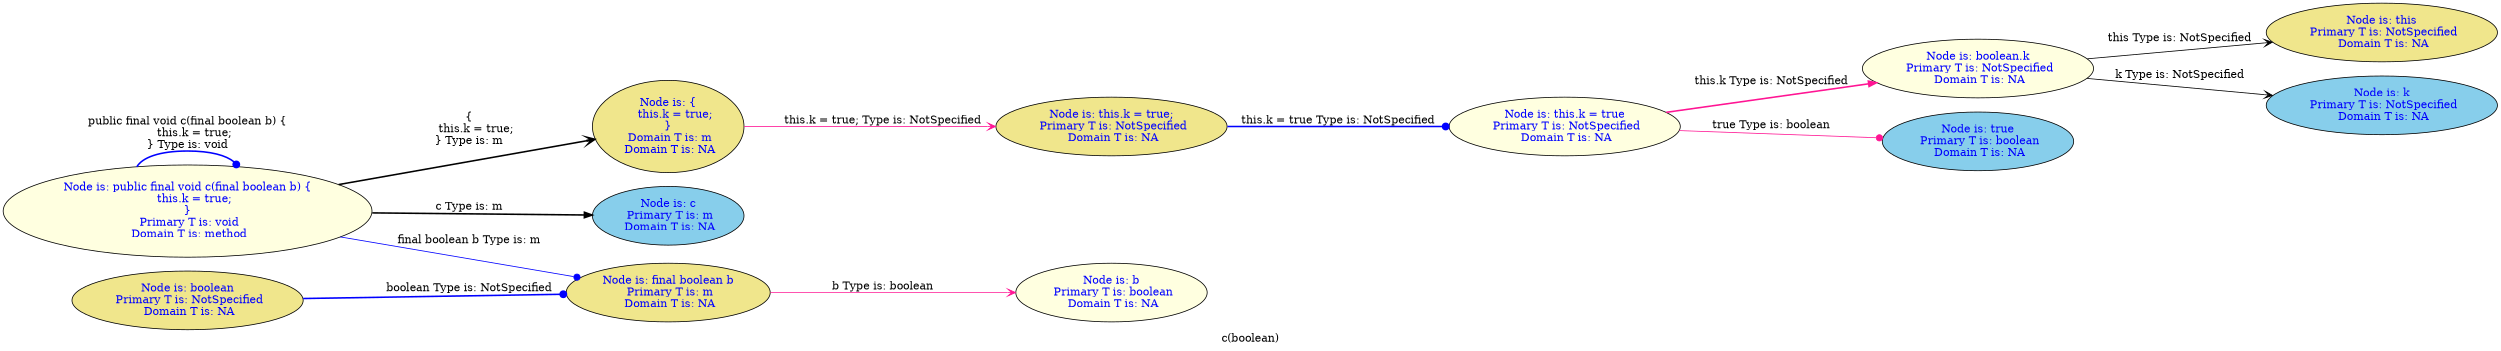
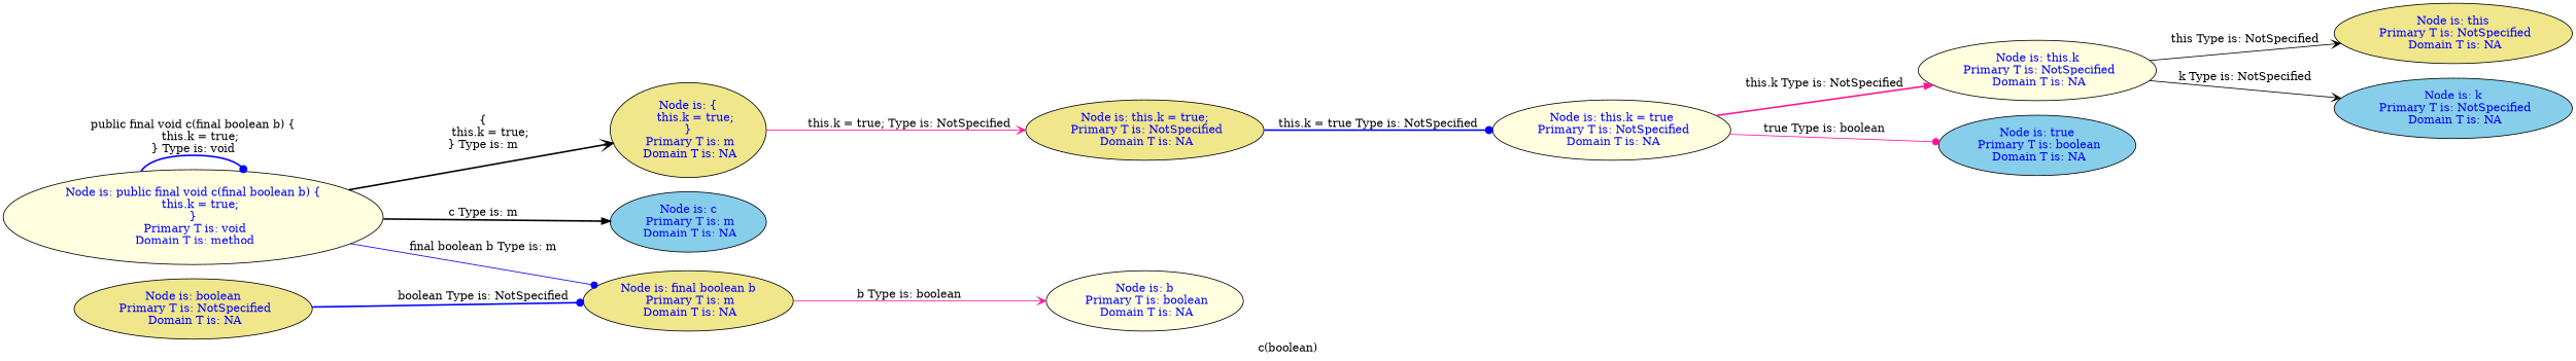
  digraph {
    label="c(boolean)"
    rankdir=LR
    node [fillcolor=khaki fontcolor=blue style=filled]
    edge [arrowhead=dot color=blue style=bold]
    n1 [fillcolor=lightyellow label="Node is: public final void c(final boolean b) {\n    this.k = true;\n}\n Primary T is: void\n Domain T is: method"]
    n2 [fillcolor=skyblue label="Node is: c\n Primary T is: m\n Domain T is: NA"]
    n3 [label="Node is: final boolean b\n Primary T is: m\n Domain T is: NA"]
-   n4 [label="Node is: {\n    this.k = true;\n}\n Domain T is: m\n Domain T is: NA"]
+   n4 [label="Node is: {\n    this.k = true;\n}\n Primary T is: m\n Domain T is: NA"]
    n5 [fillcolor=lightyellow label="Node is: b\n Primary T is: boolean\n Domain T is: NA"]
    n6 [label="Node is: this.k = true;\n Primary T is: NotSpecified\n Domain T is: NA"]
    n7 [label="Node is: boolean\n Primary T is: NotSpecified\n Domain T is: NA"]
    n8 [fillcolor=lightyellow label="Node is: this.k = true\n Primary T is: NotSpecified\n Domain T is: NA"]
-   n9 [fillcolor=lightyellow label="Node is: boolean.k\n Primary T is: NotSpecified\n Domain T is: NA"]
+   n9 [fillcolor=lightyellow label="Node is: this.k\n Primary T is: NotSpecified\n Domain T is: NA"]
    n10 [fillcolor=skyblue label="Node is: true\n Primary T is: boolean\n Domain T is: NA"]
    n11 [label="Node is: this\n Primary T is: NotSpecified\n Domain T is: NA"]
    n12 [fillcolor=skyblue label="Node is: k\n Primary T is: NotSpecified\n Domain T is: NA"]
    subgraph sub_1 {
    }
    n1 -> n1 [label="public final void c(final boolean b) {\n    this.k = true;\n} Type is: void"]
    n1 -> n2 [arrowhead=normal color=black label="c Type is: m"]
    n1 -> n3 [label="final boolean b Type is: m" style=solid]
    n1 -> n4 [arrowhead=vee color=black label="{\n    this.k = true;\n} Type is: m"]
    n3 -> n5 [arrowhead=vee color=deeppink label="b Type is: boolean" style=solid]
    n4 -> n6 [arrowhead=vee color=deeppink label="this.k = true; Type is: NotSpecified" style=solid]
    n6 -> n8 [label="this.k = true Type is: NotSpecified"]
    n7 -> n3 [label="boolean Type is: NotSpecified"]
    n8 -> n9 [arrowhead=normal color=deeppink label="this.k Type is: NotSpecified"]
    n8 -> n10 [color=deeppink label="true Type is: boolean" style=solid]
    n9 -> n11 [arrowhead=vee color=black label="this Type is: NotSpecified" style=solid]
    n9 -> n12 [arrowhead=vee color=black label="k Type is: NotSpecified" style=solid]
  }
